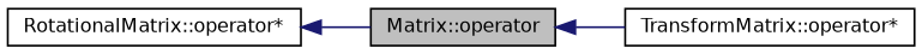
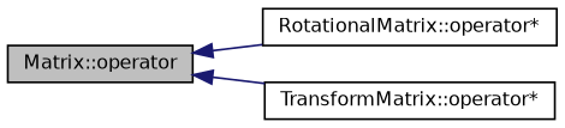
  digraph {
    rankdir=LR
    node [color=black fillcolor=white fontname=Helvetica fontsize=10 shape=record style=filled]
    edge [color=midnightblue dir=back fontname=Helvetica fontsize=10 labelfontname=Helvetica labelfontsize=10 style=solid]
    n1 [fillcolor=grey75 fontcolor=black height=0.2 label="Matrix::operator" width=0.4]
    n2 [height=0.2 label="RotationalMatrix::operator*" width=0.4]
    n3 [height=0.2 label="TransformMatrix::operator*" width=0.4]
-   n2 -> n1
+   n1 -> n2
    n1 -> n3
  }
